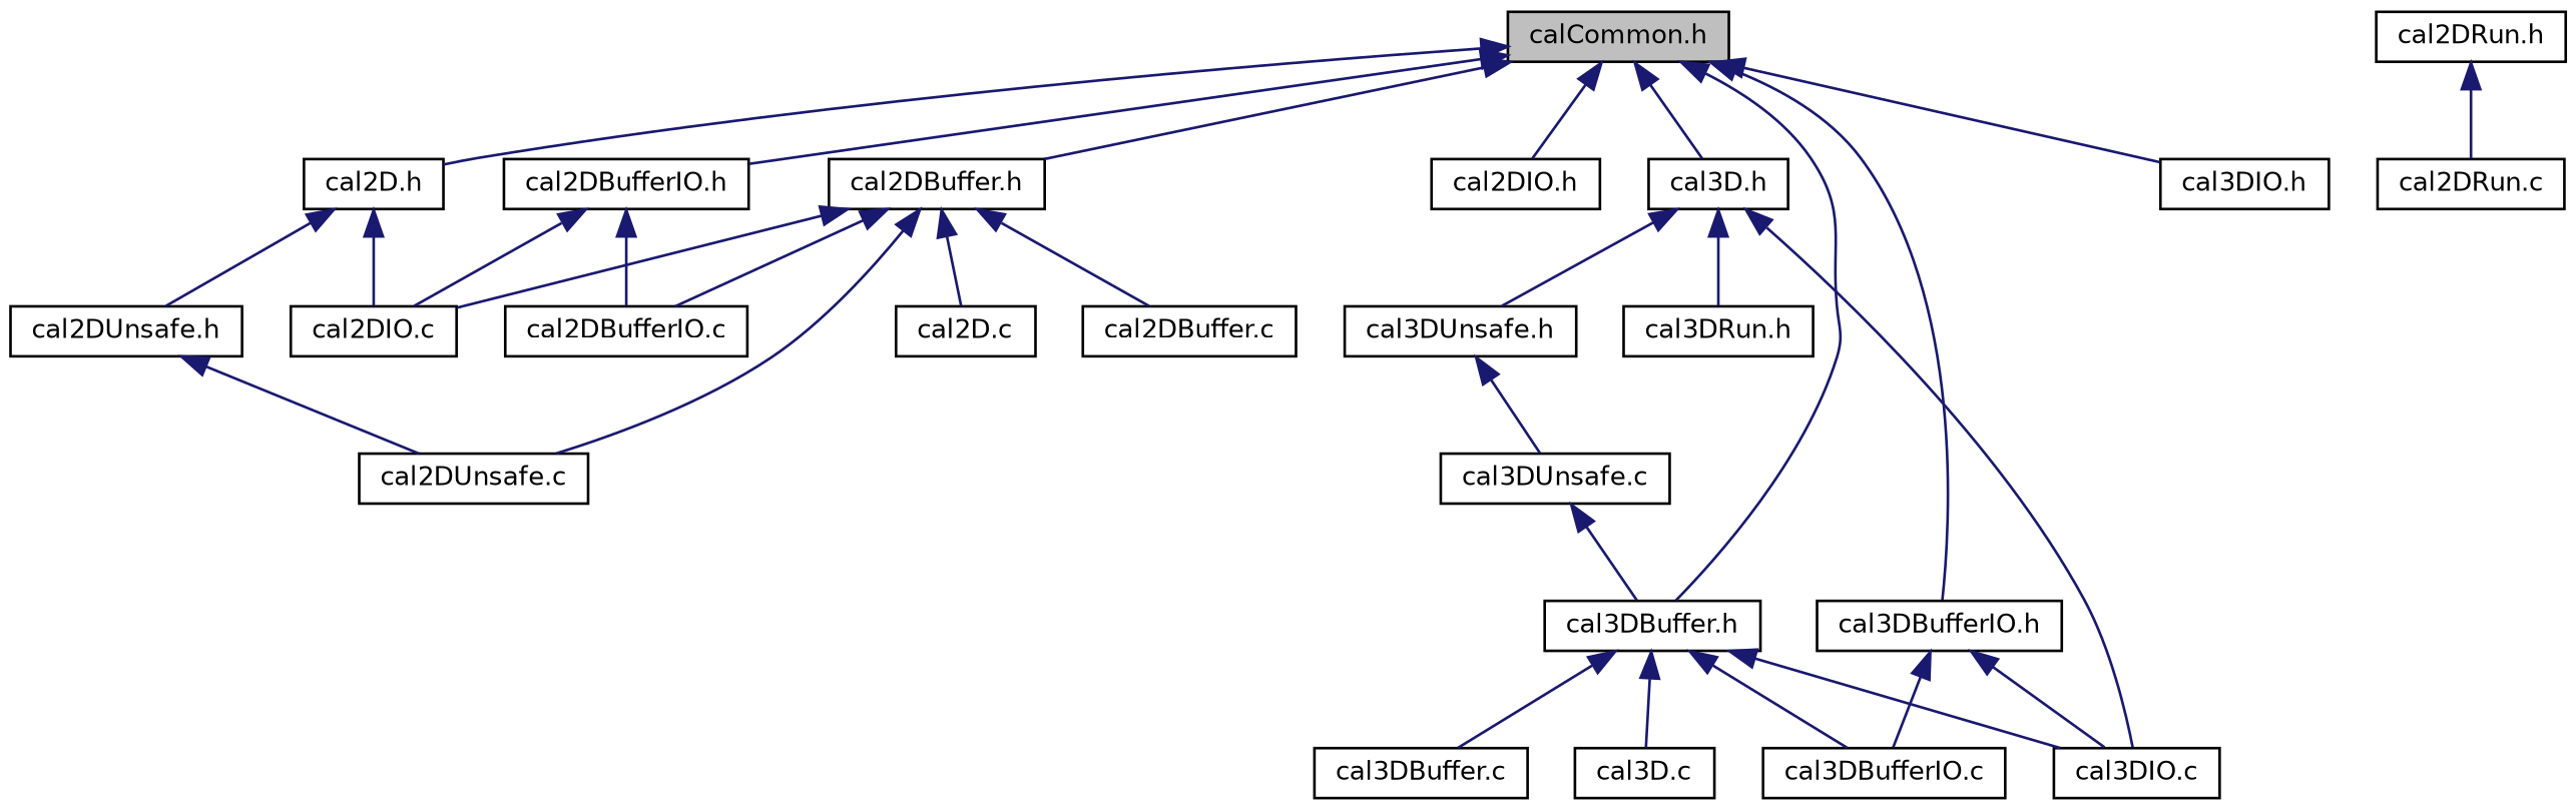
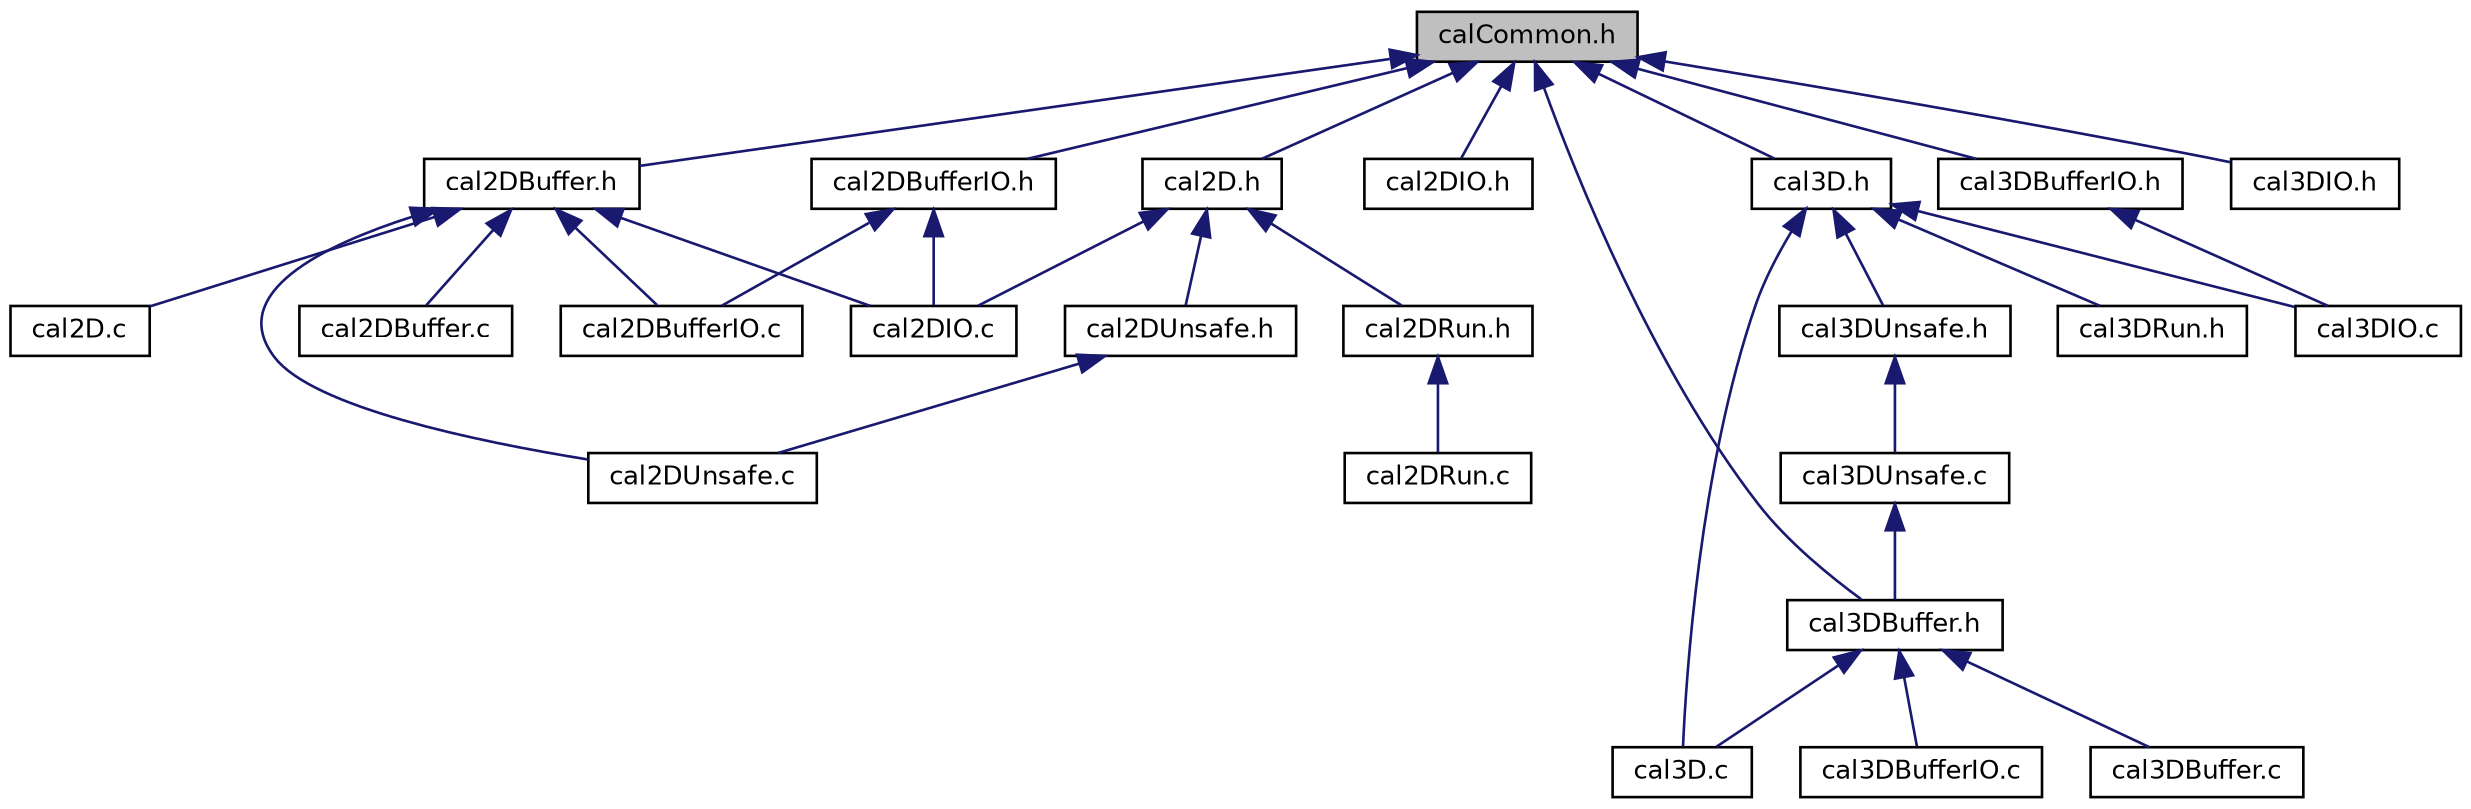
  digraph {
    node [color=black fillcolor=white fontname=Helvetica fontsize=10 shape=record style=filled]
    edge [color=midnightblue dir=back fontname=Helvetica fontsize=10 labelfontname=Helvetica labelfontsize=10 style=solid]
    n1 [fillcolor=grey75 fontcolor=black height=0.2 label="calCommon.h" width=0.4]
    n2 [height=0.2 label="cal2D.h" width=0.4]
    n3 [height=0.2 label="cal2DBuffer.h" width=0.4]
    n4 [height=0.2 label="cal2DBufferIO.h" width=0.4]
    n5 [height=0.2 label="cal2DIO.h" width=0.4]
    n6 [height=0.2 label="cal3D.h" width=0.4]
    n7 [height=0.2 label="cal3DBuffer.h" width=0.4]
    n8 [height=0.2 label="cal3DBufferIO.h" width=0.4]
    n9 [height=0.2 label="cal3DIO.h" width=0.4]
    n10 [height=0.2 label="cal2DIO.c" width=0.4]
    n11 [height=0.2 label="cal2DRun.h" width=0.4]
    n12 [height=0.2 label="cal2DUnsafe.h" width=0.4]
    n13 [height=0.2 label="cal2D.c" width=0.4]
    n14 [height=0.2 label="cal2DUnsafe.c" width=0.4]
    n15 [height=0.2 label="cal2DBuffer.c" width=0.4]
    n16 [height=0.2 label="cal2DBufferIO.c" width=0.4]
    n17 [height=0.2 label="cal3D.c" width=0.4]
    n18 [height=0.2 label="cal3DIO.c" width=0.4]
    n19 [height=0.2 label="cal3DRun.h" width=0.4]
    n20 [height=0.2 label="cal3DUnsafe.h" width=0.4]
    n21 [height=0.2 label="cal3DBuffer.c" width=0.4]
    n22 [height=0.2 label="cal3DBufferIO.c" width=0.4]
    n23 [height=0.2 label="cal2DRun.c" width=0.4]
    n24 [height=0.2 label="cal3DUnsafe.c" width=0.4]
    n1 -> n2
    n1 -> n3
    n1 -> n4
    n1 -> n5
    n1 -> n6
    n1 -> n7
    n1 -> n8
    n1 -> n9
    n2 -> n10
+   n2 -> n11
    n2 -> n12
    n3 -> n10
    n3 -> n13
    n3 -> n14
    n3 -> n15
    n3 -> n16
    n4 -> n10
    n4 -> n16
+   n6 -> n17
    n6 -> n18
    n6 -> n19
    n6 -> n20
    n7 -> n17
-   n7 -> n18
    n7 -> n21
    n7 -> n22
    n8 -> n18
-   n8 -> n22
    n11 -> n23
    n12 -> n14
    n20 -> n24
    n24 -> n7
  }
